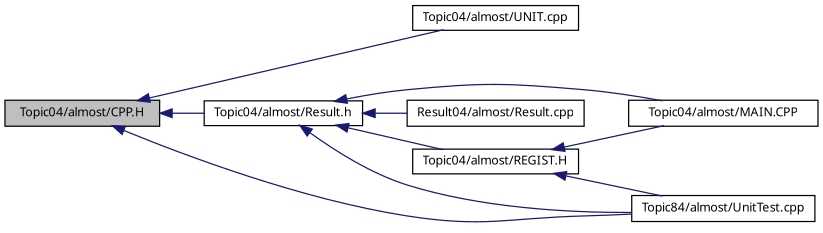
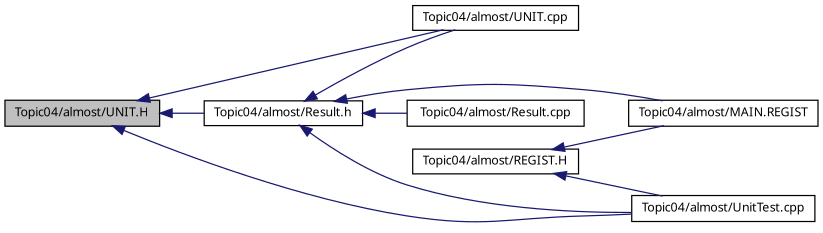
  digraph {
    fontname="Noto Sans"
    rankdir=LR
    node [color=black fillcolor=white fontname="Noto Sans" fontsize=10 shape=record style=filled]
    edge [color=midnightblue dir=back fontname="Noto Sans" fontsize=10 labelfontname=Helvetica labelfontsize=10 style=solid]
-   n1 [fillcolor=grey75 fontcolor=black height=0.2 label="Topic04/almost/CPP.H" width=0.4]
+   n1 [fillcolor=grey75 fontcolor=black height=0.2 label="Topic04/almost/UNIT.H" width=0.4]
    n2 [height=0.2 label="Topic04/almost/Result.h" width=0.4]
-   n3 [height=0.2 label="Topic84/almost/UnitTest.cpp" width=0.4]
+   n3 [height=0.2 label="Topic04/almost/UnitTest.cpp" width=0.4]
    n4 [height=0.2 label="Topic04/almost/UNIT.cpp" width=0.4]
-   n5 [height=0.2 label="Topic04/almost/MAIN.CPP" width=0.4]
+   n5 [height=0.2 label="Topic04/almost/MAIN.REGIST" width=0.4]
    n6 [height=0.2 label="Topic04/almost/REGIST.H" width=0.4]
-   n7 [height=0.2 label="Result04/almost/Result.cpp" width=0.4]
+   n7 [height=0.2 label="Topic04/almost/Result.cpp" width=0.4]
    n1 -> n2
    n1 -> n3
    n1 -> n4
    n2 -> n3
    n2 -> n5
-   n2 -> n6
+   n2 -> n4
    n2 -> n7
    n6 -> n3
    n6 -> n5
  }
